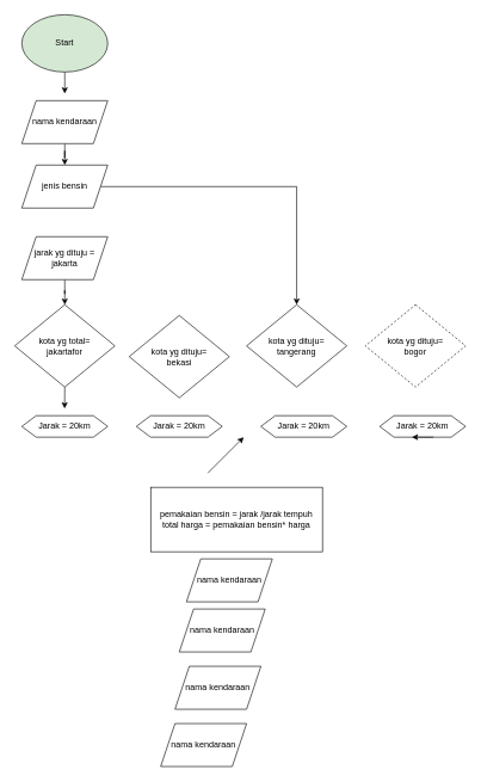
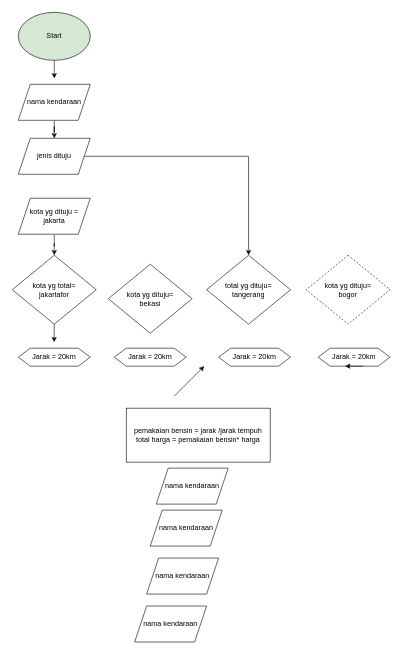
  <mxCell id="0" />
  <mxCell id="1" parent="0" />
  <mxCell id="2" style="edgeStyle=orthogonalEdgeStyle;rounded=0;orthogonalLoop=1;jettySize=auto;html=1;" edge="1" parent="1" source="3"><mxGeometry relative="1" as="geometry"><mxPoint x="90" y="130" as="targetPoint" /></mxGeometry></mxCell>
  <mxCell id="3" value="Start" style="ellipse;whiteSpace=wrap;html=1;fillColor=#d5e8d4;" vertex="1" parent="1"><mxGeometry x="30" y="20" width="120" height="80" as="geometry" /></mxCell>
  <mxCell id="4" value="" style="edgeStyle=orthogonalEdgeStyle;rounded=0;orthogonalLoop=1;jettySize=auto;html=1;" edge="1" parent="1" source="5" target="7"><mxGeometry relative="1" as="geometry" /></mxCell>
  <mxCell id="5" value="nama kendaraan" style="shape=parallelogram;perimeter=parallelogramPerimeter;whiteSpace=wrap;html=1;fixedSize=1;" vertex="1" parent="1"><mxGeometry x="30" y="140" width="120" height="60" as="geometry" /></mxCell>
  <mxCell id="6" value="" style="edgeStyle=orthogonalEdgeStyle;rounded=0;orthogonalLoop=1;jettySize=auto;html=1;" edge="1" parent="1" source="7" target="13"><mxGeometry relative="1" as="geometry" /></mxCell>
- <mxCell id="7" value="jenis bensin" style="shape=parallelogram;perimeter=parallelogramPerimeter;whiteSpace=wrap;html=1;fixedSize=1;" vertex="1" parent="1"><mxGeometry x="30" y="230" width="120" height="60" as="geometry" /></mxCell>
+ <mxCell id="7" value="jenis dituju" style="shape=parallelogram;perimeter=parallelogramPerimeter;whiteSpace=wrap;html=1;fixedSize=1;" vertex="1" parent="1"><mxGeometry x="30" y="230" width="120" height="60" as="geometry" /></mxCell>
  <mxCell id="8" value="" style="edgeStyle=orthogonalEdgeStyle;rounded=0;orthogonalLoop=1;jettySize=auto;html=1;" edge="1" parent="1" source="9" target="11"><mxGeometry relative="1" as="geometry" /></mxCell>
- <mxCell id="9" value="jarak yg dituju =&lt;br&gt;jakarta" style="shape=parallelogram;perimeter=parallelogramPerimeter;whiteSpace=wrap;html=1;fixedSize=1;" vertex="1" parent="1"><mxGeometry x="30" y="330" width="120" height="60" as="geometry" /></mxCell>
+ <mxCell id="9" value="kota yg dituju =&lt;br&gt;jakarta" style="shape=parallelogram;perimeter=parallelogramPerimeter;whiteSpace=wrap;html=1;fixedSize=1;" vertex="1" parent="1"><mxGeometry x="30" y="330" width="120" height="60" as="geometry" /></mxCell>
  <mxCell id="10" style="edgeStyle=orthogonalEdgeStyle;rounded=0;orthogonalLoop=1;jettySize=auto;html=1;exitX=0.5;exitY=1;exitDx=0;exitDy=0;" edge="1" parent="1" source="11"><mxGeometry relative="1" as="geometry"><mxPoint x="89.789" y="570" as="targetPoint" /></mxGeometry></mxCell>
  <mxCell id="11" value="kota yg total=&lt;br&gt;jakartafor" style="rhombus;whiteSpace=wrap;html=1;" vertex="1" parent="1"><mxGeometry x="20" y="425" width="140" height="115" as="geometry" /></mxCell>
  <mxCell id="12" value="kota yg dituju=&lt;br&gt;bekasi" style="rhombus;whiteSpace=wrap;html=1;" vertex="1" parent="1"><mxGeometry x="180" y="440" width="140" height="115" as="geometry" /></mxCell>
- <mxCell id="13" value="kota yg dituju=&lt;br&gt;tangerang" style="rhombus;whiteSpace=wrap;html=1;" vertex="1" parent="1"><mxGeometry x="344" y="425" width="140" height="115" as="geometry" /></mxCell>
+ <mxCell id="13" value="total yg dituju=&lt;br&gt;tangerang" style="rhombus;whiteSpace=wrap;html=1;" vertex="1" parent="1"><mxGeometry x="344" y="425" width="140" height="115" as="geometry" /></mxCell>
  <mxCell id="14" value="kota yg dituju=&lt;br&gt;bogor" style="rhombus;whiteSpace=wrap;html=1;dashed=1;" vertex="1" parent="1"><mxGeometry x="510" y="425" width="140" height="115" as="geometry" /></mxCell>
  <mxCell id="15" value="Jarak = 20km" style="shape=hexagon;perimeter=hexagonPerimeter2;whiteSpace=wrap;html=1;fixedSize=1;" vertex="1" parent="1"><mxGeometry x="30" y="580" width="120" height="30" as="geometry" /></mxCell>
  <mxCell id="16" value="Jarak = 20km" style="shape=hexagon;perimeter=hexagonPerimeter2;whiteSpace=wrap;html=1;fixedSize=1;" vertex="1" parent="1"><mxGeometry x="364" y="580" width="120" height="30" as="geometry" /></mxCell>
  <mxCell id="17" value="Jarak = 20km" style="shape=hexagon;perimeter=hexagonPerimeter2;whiteSpace=wrap;html=1;fixedSize=1;" vertex="1" parent="1"><mxGeometry x="190" y="580" width="120" height="30" as="geometry" /></mxCell>
  <mxCell id="18" value="Jarak = 20km" style="shape=hexagon;perimeter=hexagonPerimeter2;whiteSpace=wrap;html=1;fixedSize=1;" vertex="1" parent="1"><mxGeometry x="530" y="580" width="120" height="30" as="geometry" /></mxCell>
  <mxCell id="19" style="edgeStyle=orthogonalEdgeStyle;rounded=0;orthogonalLoop=1;jettySize=auto;html=1;exitX=0.625;exitY=1;exitDx=0;exitDy=0;entryX=0.375;entryY=1;entryDx=0;entryDy=0;" edge="1" parent="1" source="18" target="18"><mxGeometry relative="1" as="geometry" /></mxCell>
  <mxCell id="20" value="pemakaian bensin = jarak /jarak tempuh&lt;br&gt;total harga = pemakaian bensin* harga" style="rounded=0;whiteSpace=wrap;html=1;" vertex="1" parent="1"><mxGeometry x="210" y="680" width="240" height="90" as="geometry" /></mxCell>
  <mxCell id="21" value="" style="endArrow=classic;html=1;rounded=0;" edge="1" parent="1"><mxGeometry width="50" height="50" relative="1" as="geometry"><mxPoint x="290" y="660" as="sourcePoint" /><mxPoint x="340" y="610" as="targetPoint" /></mxGeometry></mxCell>
  <mxCell id="22" value="nama kendaraan" style="shape=parallelogram;perimeter=parallelogramPerimeter;whiteSpace=wrap;html=1;fixedSize=1;" vertex="1" parent="1"><mxGeometry x="250" y="850" width="120" height="60" as="geometry" /></mxCell>
  <mxCell id="23" value="nama kendaraan" style="shape=parallelogram;perimeter=parallelogramPerimeter;whiteSpace=wrap;html=1;fixedSize=1;" vertex="1" parent="1"><mxGeometry x="244" y="930" width="120" height="60" as="geometry" /></mxCell>
  <mxCell id="24" value="nama kendaraan" style="shape=parallelogram;perimeter=parallelogramPerimeter;whiteSpace=wrap;html=1;fixedSize=1;" vertex="1" parent="1"><mxGeometry x="260" y="780" width="120" height="60" as="geometry" /></mxCell>
  <mxCell id="25" value="nama kendaraan" style="shape=parallelogram;perimeter=parallelogramPerimeter;whiteSpace=wrap;html=1;fixedSize=1;" vertex="1" parent="1"><mxGeometry x="224" y="1010" width="120" height="60" as="geometry" /></mxCell>
